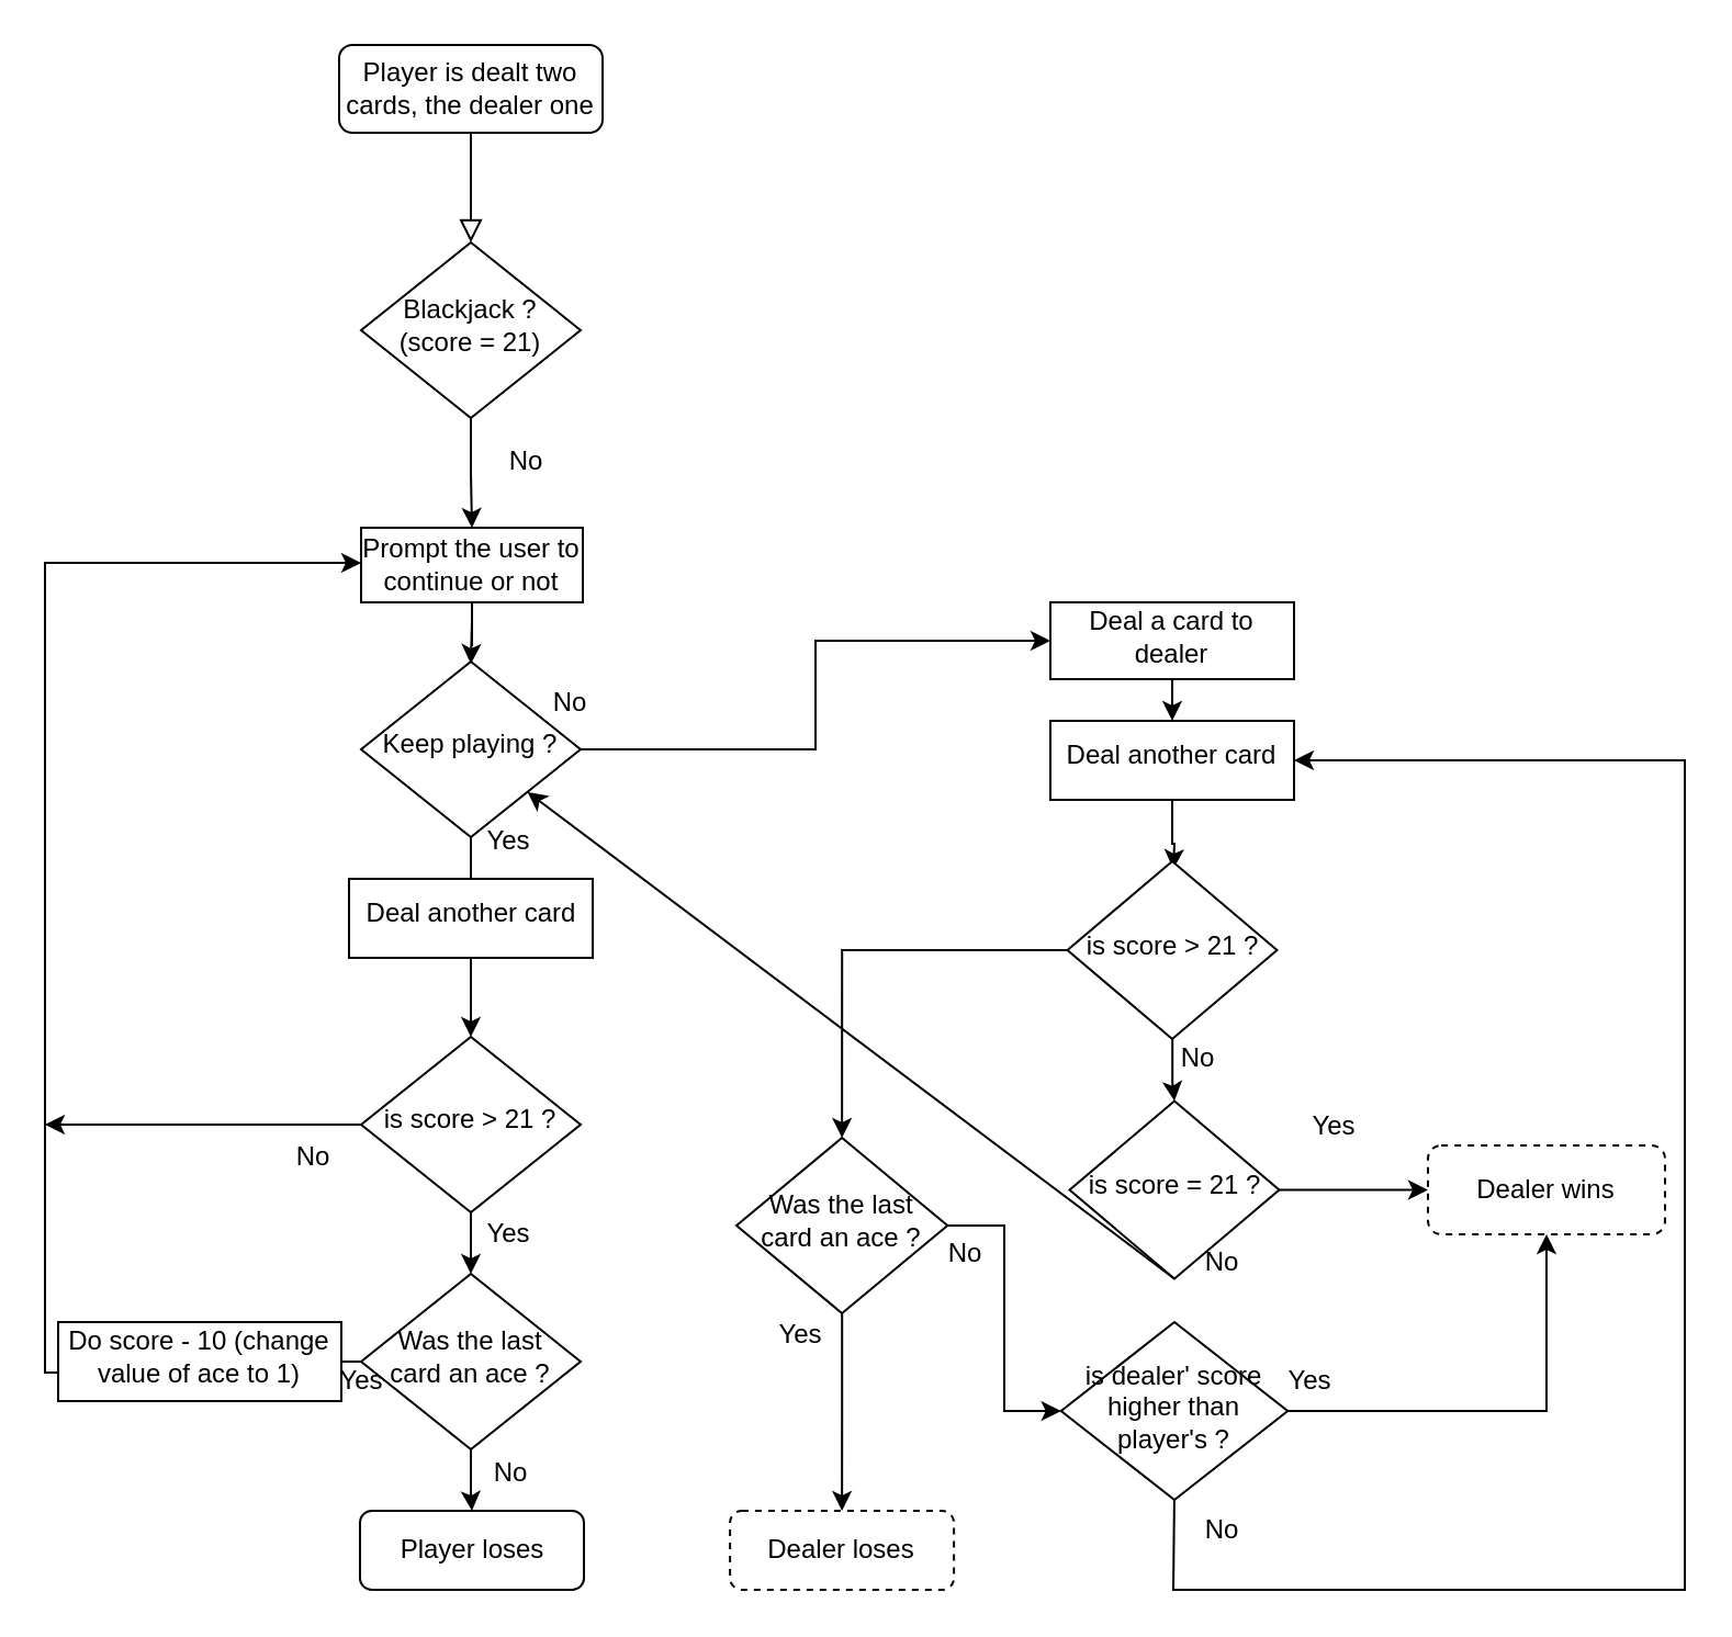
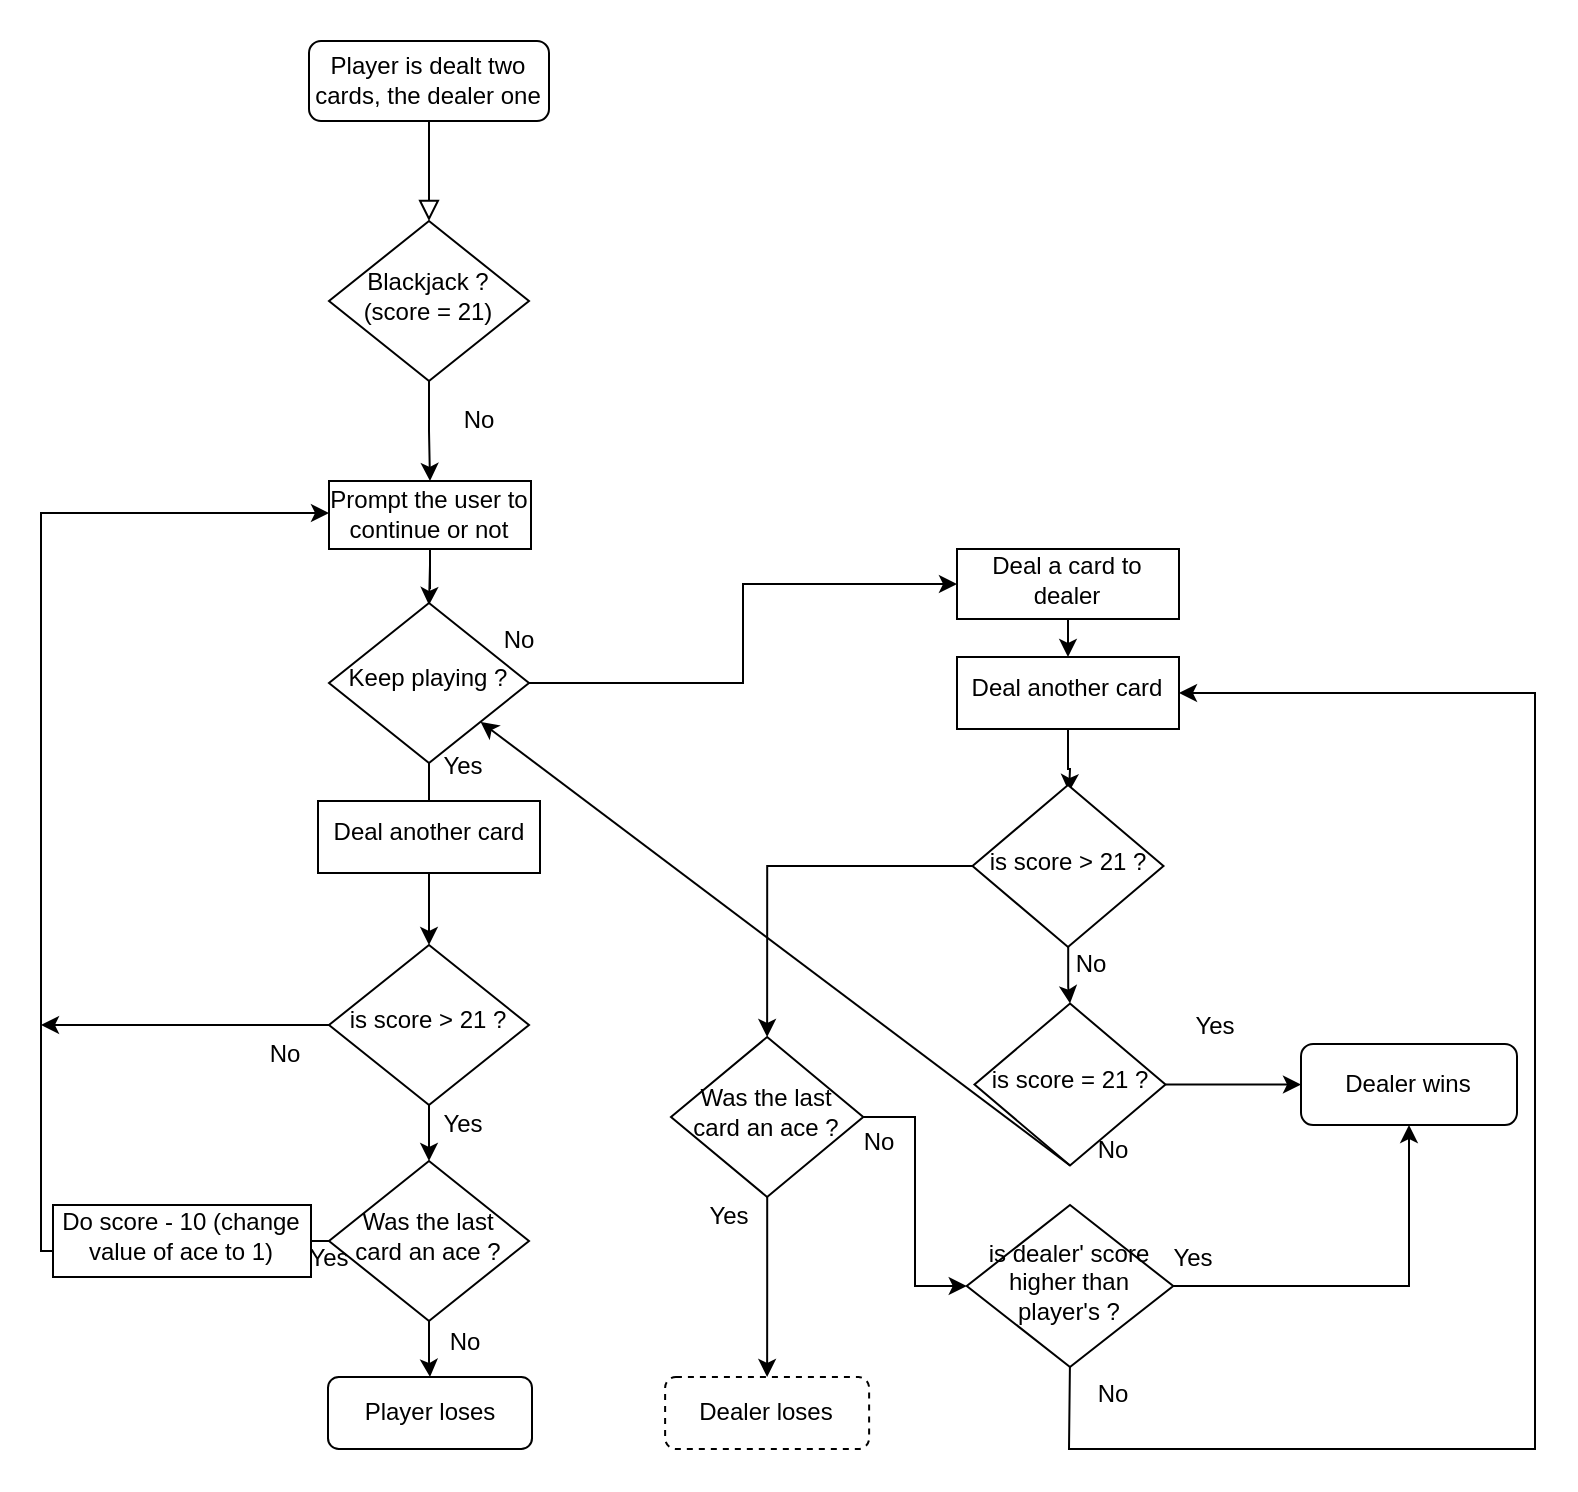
  <mxCell id="0" />
  <mxCell id="1" parent="0" />
  <mxCell id="2" value="" style="rounded=0;html=1;jettySize=auto;orthogonalLoop=1;fontSize=11;endArrow=block;endFill=0;endSize=8;strokeWidth=1;shadow=0;labelBackgroundColor=none;edgeStyle=orthogonalEdgeStyle;" parent="1" source="3" edge="1"><mxGeometry relative="1" as="geometry"><mxPoint x="214" y="110" as="targetPoint" /></mxGeometry></mxCell>
  <mxCell id="3" value="Player is dealt two cards, the dealer one" style="rounded=1;whiteSpace=wrap;html=1;fontSize=12;glass=0;strokeWidth=1;shadow=0;" parent="1" vertex="1"><mxGeometry x="154" y="20" width="120" height="40" as="geometry" /></mxCell>
  <mxCell id="4" value="" style="edgeStyle=orthogonalEdgeStyle;rounded=0;orthogonalLoop=1;jettySize=auto;html=1;" parent="1" source="5" target="7" edge="1"><mxGeometry relative="1" as="geometry" /></mxCell>
  <mxCell id="5" value="Blackjack ? (score = 21)" style="rhombus;whiteSpace=wrap;html=1;shadow=0;fontFamily=Helvetica;fontSize=12;align=center;strokeWidth=1;spacing=6;spacingTop=-4;" parent="1" vertex="1"><mxGeometry x="164" y="110" width="100" height="80" as="geometry" /></mxCell>
  <mxCell id="6" value="" style="edgeStyle=orthogonalEdgeStyle;rounded=0;orthogonalLoop=1;jettySize=auto;html=1;" parent="1" source="7" edge="1"><mxGeometry relative="1" as="geometry"><mxPoint x="214" y="302" as="targetPoint" /></mxGeometry></mxCell>
  <mxCell id="7" value="Prompt the user to continue or not" style="rounded=0;whiteSpace=wrap;html=1;" parent="1" vertex="1"><mxGeometry x="164" y="240" width="101" height="34" as="geometry" /></mxCell>
  <mxCell id="8" value="No" style="text;html=1;align=center;verticalAlign=middle;resizable=0;points=[];autosize=1;strokeColor=none;fillColor=none;" parent="1" vertex="1"><mxGeometry x="224" y="200" width="30" height="20" as="geometry" /></mxCell>
  <mxCell id="9" value="" style="edgeStyle=orthogonalEdgeStyle;rounded=0;orthogonalLoop=1;jettySize=auto;html=1;" parent="1" source="11" edge="1"><mxGeometry relative="1" as="geometry"><mxPoint x="214" y="400" as="targetPoint" /></mxGeometry></mxCell>
  <mxCell id="10" value="" style="edgeStyle=orthogonalEdgeStyle;rounded=0;orthogonalLoop=1;jettySize=auto;html=1;" parent="1" source="11" target="25" edge="1"><mxGeometry relative="1" as="geometry" /></mxCell>
  <mxCell id="11" value="Keep playing ?" style="rhombus;whiteSpace=wrap;html=1;shadow=0;fontFamily=Helvetica;fontSize=12;align=center;strokeWidth=1;spacing=6;spacingTop=-4;" parent="1" vertex="1"><mxGeometry x="164" y="301" width="100" height="80" as="geometry" /></mxCell>
  <mxCell id="12" value="" style="edgeStyle=orthogonalEdgeStyle;rounded=0;orthogonalLoop=1;jettySize=auto;html=1;" parent="1" source="13" edge="1"><mxGeometry relative="1" as="geometry"><mxPoint x="214" y="472" as="targetPoint" /></mxGeometry></mxCell>
  <mxCell id="13" value="Deal another card" style="whiteSpace=wrap;html=1;shadow=0;strokeWidth=1;spacing=6;spacingTop=-4;" parent="1" vertex="1"><mxGeometry x="158.5" y="400" width="111" height="36" as="geometry" /></mxCell>
  <mxCell id="14" value="" style="edgeStyle=orthogonalEdgeStyle;rounded=0;orthogonalLoop=1;jettySize=auto;html=1;" parent="1" source="16" edge="1"><mxGeometry relative="1" as="geometry"><mxPoint x="214" y="580" as="targetPoint" /></mxGeometry></mxCell>
  <mxCell id="15" style="edgeStyle=orthogonalEdgeStyle;rounded=0;orthogonalLoop=1;jettySize=auto;html=1;" parent="1" source="16" edge="1"><mxGeometry relative="1" as="geometry"><mxPoint x="20" y="512" as="targetPoint" /></mxGeometry></mxCell>
  <mxCell id="16" value="is score &amp;gt; 21 ?" style="rhombus;whiteSpace=wrap;html=1;shadow=0;strokeWidth=1;spacing=6;spacingTop=-4;" parent="1" vertex="1"><mxGeometry x="164" y="472" width="100" height="80" as="geometry" /></mxCell>
  <mxCell id="17" value="" style="edgeStyle=orthogonalEdgeStyle;rounded=0;orthogonalLoop=1;jettySize=auto;html=1;" parent="1" source="19" edge="1"><mxGeometry relative="1" as="geometry"><mxPoint x="142" y="620" as="targetPoint" /></mxGeometry></mxCell>
  <mxCell id="18" value="" style="edgeStyle=orthogonalEdgeStyle;rounded=0;orthogonalLoop=1;jettySize=auto;html=1;" parent="1" source="19" target="39" edge="1"><mxGeometry relative="1" as="geometry" /></mxCell>
  <mxCell id="19" value="Was the last card an ace ?" style="rhombus;whiteSpace=wrap;html=1;shadow=0;strokeWidth=1;spacing=6;spacingTop=-4;" parent="1" vertex="1"><mxGeometry x="164" y="580" width="100" height="80" as="geometry" /></mxCell>
  <mxCell id="20" value="Yes" style="text;html=1;align=center;verticalAlign=middle;resizable=0;points=[];autosize=1;strokeColor=none;fillColor=none;" parent="1" vertex="1"><mxGeometry x="211" y="552" width="40" height="20" as="geometry" /></mxCell>
  <mxCell id="21" style="edgeStyle=orthogonalEdgeStyle;rounded=0;orthogonalLoop=1;jettySize=auto;html=1;" parent="1" edge="1"><mxGeometry relative="1" as="geometry"><mxPoint x="164" y="256" as="targetPoint" /><mxPoint x="56" y="616" as="sourcePoint" /><Array as="points"><mxPoint x="56" y="625" /><mxPoint x="20" y="625" /><mxPoint x="20" y="256" /></Array></mxGeometry></mxCell>
  <mxCell id="22" value="Do score - 10 (change value of ace to 1)" style="whiteSpace=wrap;html=1;shadow=0;strokeWidth=1;spacing=6;spacingTop=-4;" parent="1" vertex="1"><mxGeometry x="26" y="602" width="129" height="36" as="geometry" /></mxCell>
  <mxCell id="23" value="Yes" style="text;html=1;align=center;verticalAlign=middle;resizable=0;points=[];autosize=1;strokeColor=none;fillColor=none;" parent="1" vertex="1"><mxGeometry x="146" y="620" width="36" height="18" as="geometry" /></mxCell>
  <mxCell id="24" value="Yes" style="text;html=1;align=center;verticalAlign=middle;resizable=0;points=[];autosize=1;strokeColor=none;fillColor=none;" parent="1" vertex="1"><mxGeometry x="213" y="374" width="36" height="18" as="geometry" /></mxCell>
  <mxCell id="25" value="Deal a card to dealer" style="whiteSpace=wrap;html=1;shadow=0;strokeWidth=1;spacing=6;spacingTop=-4;" parent="1" vertex="1"><mxGeometry x="478" y="274" width="111" height="35" as="geometry" /></mxCell>
  <mxCell id="26" value="No" style="text;html=1;align=center;verticalAlign=middle;resizable=0;points=[];autosize=1;strokeColor=none;fillColor=none;" parent="1" vertex="1"><mxGeometry x="128" y="518" width="27" height="18" as="geometry" /></mxCell>
  <mxCell id="27" value="No" style="text;html=1;align=center;verticalAlign=middle;resizable=0;points=[];autosize=1;strokeColor=none;fillColor=none;" parent="1" vertex="1"><mxGeometry x="245" y="311" width="27" height="18" as="geometry" /></mxCell>
  <mxCell id="28" value="" style="edgeStyle=orthogonalEdgeStyle;rounded=0;orthogonalLoop=1;jettySize=auto;html=1;" parent="1" edge="1"><mxGeometry relative="1" as="geometry"><mxPoint x="533.5" y="309" as="sourcePoint" /><mxPoint x="533.5" y="328" as="targetPoint" /></mxGeometry></mxCell>
  <mxCell id="29" value="" style="edgeStyle=orthogonalEdgeStyle;rounded=0;orthogonalLoop=1;jettySize=auto;html=1;" parent="1" source="30" edge="1"><mxGeometry relative="1" as="geometry"><mxPoint x="534" y="395.5" as="targetPoint" /></mxGeometry></mxCell>
  <mxCell id="30" value="Deal another card" style="whiteSpace=wrap;html=1;shadow=0;strokeWidth=1;spacing=6;spacingTop=-4;" parent="1" vertex="1"><mxGeometry x="478" y="328" width="111" height="36" as="geometry" /></mxCell>
  <mxCell id="31" value="" style="edgeStyle=orthogonalEdgeStyle;rounded=0;orthogonalLoop=1;jettySize=auto;html=1;entryX=0;entryY=0.5;entryDx=0;entryDy=0;" parent="1" source="32" target="40" edge="1"><mxGeometry relative="1" as="geometry"><mxPoint x="650" y="525.5" as="targetPoint" /></mxGeometry></mxCell>
  <mxCell id="32" value="is score = 21 ?" style="rhombus;whiteSpace=wrap;html=1;shadow=0;strokeWidth=1;spacing=6;spacingTop=-4;" parent="1" vertex="1"><mxGeometry x="486.75" y="501.25" width="95.5" height="81" as="geometry" /></mxCell>
  <mxCell id="33" style="edgeStyle=orthogonalEdgeStyle;rounded=0;orthogonalLoop=1;jettySize=auto;html=1;entryX=0.5;entryY=1;entryDx=0;entryDy=0;" parent="1" source="35" target="40" edge="1"><mxGeometry relative="1" as="geometry"><mxPoint x="704" y="580" as="targetPoint" /><Array as="points"><mxPoint x="704" y="643" /></Array></mxGeometry></mxCell>
  <mxCell id="34" style="edgeStyle=orthogonalEdgeStyle;rounded=0;orthogonalLoop=1;jettySize=auto;html=1;entryX=1;entryY=0.5;entryDx=0;entryDy=0;exitX=0.5;exitY=1;exitDx=0;exitDy=0;" parent="1" source="35" target="30" edge="1"><mxGeometry relative="1" as="geometry"><mxPoint x="767" y="542" as="targetPoint" /><mxPoint x="481" y="679" as="sourcePoint" /><Array as="points"><mxPoint x="535" y="679" /><mxPoint x="534" y="724" /><mxPoint x="767" y="724" /><mxPoint x="767" y="346" /></Array></mxGeometry></mxCell>
  <mxCell id="35" value="is dealer' score higher than player's ?" style="rhombus;whiteSpace=wrap;html=1;shadow=0;strokeWidth=1;spacing=6;spacingTop=-4;" parent="1" vertex="1"><mxGeometry x="482.87" y="602" width="103.25" height="81" as="geometry" /></mxCell>
  <mxCell id="36" value="Yes" style="text;html=1;align=center;verticalAlign=middle;resizable=0;points=[];autosize=1;strokeColor=none;fillColor=none;" parent="1" vertex="1"><mxGeometry x="578" y="620" width="36" height="18" as="geometry" /></mxCell>
  <mxCell id="37" value="Yes" style="text;html=1;align=center;verticalAlign=middle;resizable=0;points=[];autosize=1;strokeColor=none;fillColor=none;" parent="1" vertex="1"><mxGeometry x="589" y="504" width="36" height="18" as="geometry" /></mxCell>
  <mxCell id="38" value="No" style="text;html=1;align=center;verticalAlign=middle;resizable=0;points=[];autosize=1;strokeColor=none;fillColor=none;" parent="1" vertex="1"><mxGeometry x="542" y="566" width="27" height="18" as="geometry" /></mxCell>
  <mxCell id="39" value="Player loses" style="rounded=1;whiteSpace=wrap;html=1;" parent="1" vertex="1"><mxGeometry x="163.5" y="688" width="102" height="36" as="geometry" /></mxCell>
- <mxCell id="40" value="Dealer wins" style="rounded=1;whiteSpace=wrap;html=1;dashed=1;" parent="1" vertex="1"><mxGeometry x="650" y="521.5" width="108" height="40.5" as="geometry" /></mxCell>
+ <mxCell id="40" value="Dealer wins" style="rounded=1;whiteSpace=wrap;html=1;" parent="1" vertex="1"><mxGeometry x="650" y="521.5" width="108" height="40.5" as="geometry" /></mxCell>
  <mxCell id="41" value="No" style="text;html=1;align=center;verticalAlign=middle;resizable=0;points=[];autosize=1;strokeColor=none;fillColor=none;" parent="1" vertex="1"><mxGeometry x="542" y="688" width="27" height="18" as="geometry" /></mxCell>
  <mxCell id="42" value="" style="endArrow=classic;html=1;rounded=0;exitX=0.5;exitY=1;exitDx=0;exitDy=0;" parent="1" source="32" target="11" edge="1"><mxGeometry width="50" height="50" relative="1" as="geometry"><mxPoint x="470" y="522" as="sourcePoint" /><mxPoint x="470" y="553" as="targetPoint" /></mxGeometry></mxCell>
  <mxCell id="43" value="" style="edgeStyle=orthogonalEdgeStyle;rounded=0;orthogonalLoop=1;jettySize=auto;html=1;entryX=0.5;entryY=0;entryDx=0;entryDy=0;" parent="1" source="45" target="32" edge="1"><mxGeometry relative="1" as="geometry" /></mxCell>
  <mxCell id="44" value="" style="edgeStyle=orthogonalEdgeStyle;rounded=0;orthogonalLoop=1;jettySize=auto;html=1;entryX=0.5;entryY=0;entryDx=0;entryDy=0;" parent="1" source="45" target="49" edge="1"><mxGeometry relative="1" as="geometry"><Array as="points"><mxPoint x="383" y="433" /></Array></mxGeometry></mxCell>
  <mxCell id="45" value="is score &amp;gt; 21 ?" style="rhombus;whiteSpace=wrap;html=1;shadow=0;strokeWidth=1;spacing=6;spacingTop=-4;" parent="1" vertex="1"><mxGeometry x="485.75" y="392" width="95.5" height="81" as="geometry" /></mxCell>
  <mxCell id="46" value="Dealer loses" style="rounded=1;whiteSpace=wrap;html=1;dashed=1;" parent="1" vertex="1"><mxGeometry x="332.06" y="688" width="102" height="36" as="geometry" /></mxCell>
  <mxCell id="47" value="" style="edgeStyle=orthogonalEdgeStyle;rounded=0;orthogonalLoop=1;jettySize=auto;html=1;entryX=0.5;entryY=0;entryDx=0;entryDy=0;" parent="1" source="49" target="46" edge="1"><mxGeometry relative="1" as="geometry"><mxPoint x="383" y="661" as="targetPoint" /></mxGeometry></mxCell>
  <mxCell id="48" style="edgeStyle=orthogonalEdgeStyle;rounded=0;orthogonalLoop=1;jettySize=auto;html=1;entryX=0;entryY=0.5;entryDx=0;entryDy=0;" parent="1" source="49" target="35" edge="1"><mxGeometry relative="1" as="geometry" /></mxCell>
  <mxCell id="49" value="Was the last card an ace ?" style="rhombus;whiteSpace=wrap;html=1;shadow=0;strokeWidth=1;spacing=6;spacingTop=-4;" parent="1" vertex="1"><mxGeometry x="335" y="518" width="96.13" height="80" as="geometry" /></mxCell>
  <mxCell id="50" value="No" style="text;html=1;align=center;verticalAlign=middle;resizable=0;points=[];autosize=1;strokeColor=none;fillColor=none;" parent="1" vertex="1"><mxGeometry x="425" y="562" width="27" height="18" as="geometry" /></mxCell>
  <mxCell id="51" value="No" style="text;html=1;align=center;verticalAlign=middle;resizable=0;points=[];autosize=1;strokeColor=none;fillColor=none;" parent="1" vertex="1"><mxGeometry x="218" y="662" width="27" height="18" as="geometry" /></mxCell>
  <mxCell id="52" value="No" style="text;html=1;align=center;verticalAlign=middle;resizable=0;points=[];autosize=1;strokeColor=none;fillColor=none;" parent="1" vertex="1"><mxGeometry x="531" y="473" width="27" height="18" as="geometry" /></mxCell>
  <mxCell id="53" value="Yes" style="text;html=1;align=center;verticalAlign=middle;resizable=0;points=[];autosize=1;strokeColor=none;fillColor=none;" parent="1" vertex="1"><mxGeometry x="346" y="599" width="36" height="18" as="geometry" /></mxCell>
